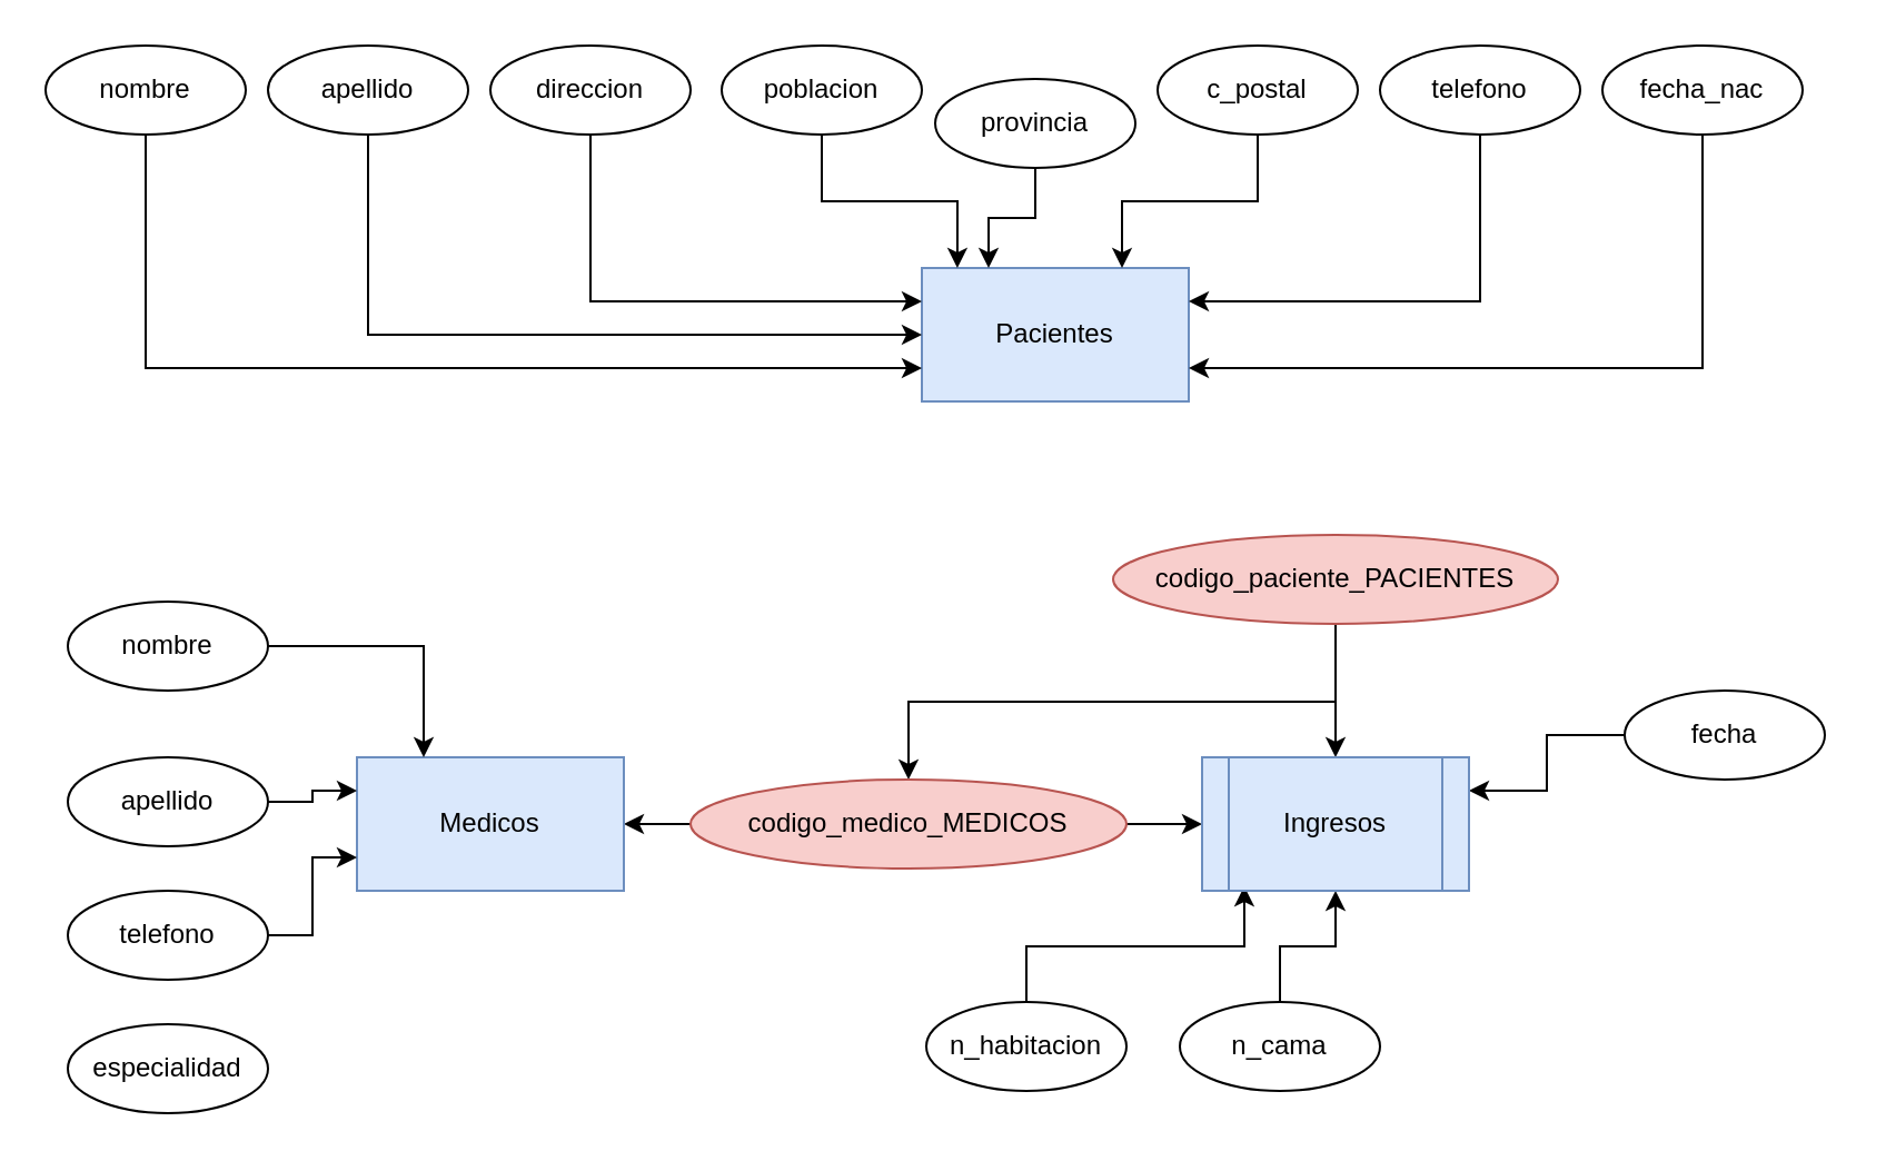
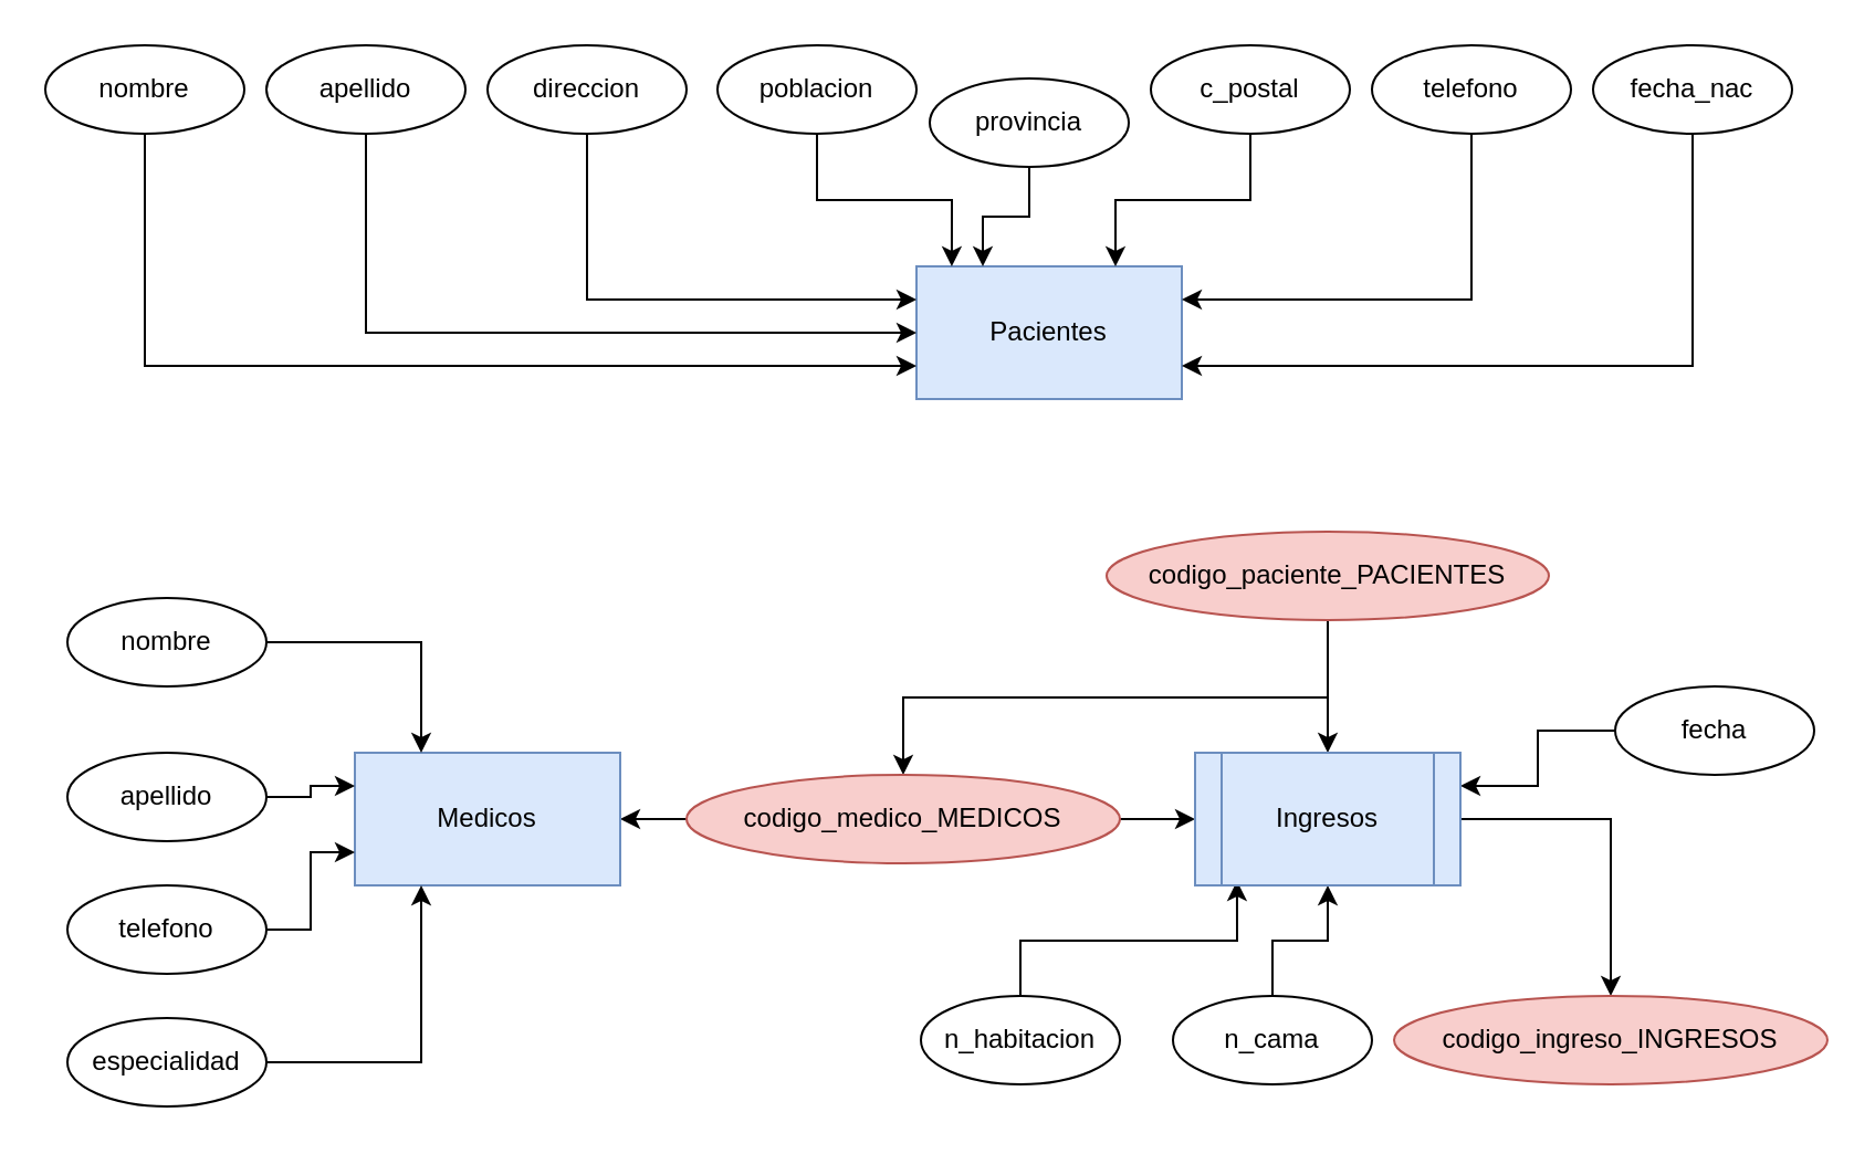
  <mxCell id="0" />
  <mxCell id="1" parent="0" />
  <mxCell id="2" style="edgeStyle=orthogonalEdgeStyle;rounded=0;orthogonalLoop=1;jettySize=auto;html=1;" edge="1" parent="1" source="4" target="25"><mxGeometry relative="1" as="geometry" /></mxCell>
  <mxCell id="3" style="edgeStyle=orthogonalEdgeStyle;rounded=0;orthogonalLoop=1;jettySize=auto;html=1;" edge="1" parent="1" source="4"><mxGeometry relative="1" as="geometry"><mxPoint x="600" y="340" as="targetPoint" /></mxGeometry></mxCell>
  <mxCell id="4" value="codigo_paciente_PACIENTES&lt;br&gt;" style="ellipse;whiteSpace=wrap;html=1;fillColor=#f8cecc;strokeColor=#b85450;" vertex="1" parent="1"><mxGeometry x="500" y="240" width="200" height="40" as="geometry" /></mxCell>
  <mxCell id="5" value="" style="group" vertex="1" connectable="0" parent="1"><mxGeometry x="20" y="20" width="790" height="160" as="geometry" /></mxCell>
  <mxCell id="6" value="Pacientes" style="rounded=0;whiteSpace=wrap;html=1;fillColor=#dae8fc;strokeColor=#6c8ebf;" vertex="1" parent="5"><mxGeometry x="394" y="100" width="120" height="60" as="geometry" /></mxCell>
  <mxCell id="7" style="edgeStyle=orthogonalEdgeStyle;rounded=0;orthogonalLoop=1;jettySize=auto;html=1;entryX=0;entryY=0.75;entryDx=0;entryDy=0;exitX=0.5;exitY=1;exitDx=0;exitDy=0;" edge="1" parent="5" source="8" target="6"><mxGeometry relative="1" as="geometry" /></mxCell>
  <mxCell id="8" value="nombre" style="ellipse;whiteSpace=wrap;html=1;" vertex="1" parent="5"><mxGeometry width="90" height="40" as="geometry" /></mxCell>
  <mxCell id="9" value="apellido" style="ellipse;whiteSpace=wrap;html=1;" vertex="1" parent="5"><mxGeometry x="100" width="90" height="40" as="geometry" /></mxCell>
  <mxCell id="10" value="direccion" style="ellipse;whiteSpace=wrap;html=1;" vertex="1" parent="5"><mxGeometry x="200" width="90" height="40" as="geometry" /></mxCell>
  <mxCell id="11" value="poblacion" style="ellipse;whiteSpace=wrap;html=1;" vertex="1" parent="5"><mxGeometry x="304" width="90" height="40" as="geometry" /></mxCell>
  <mxCell id="12" style="edgeStyle=orthogonalEdgeStyle;rounded=0;orthogonalLoop=1;jettySize=auto;html=1;entryX=0.25;entryY=0;entryDx=0;entryDy=0;" edge="1" parent="5" source="13" target="6"><mxGeometry relative="1" as="geometry" /></mxCell>
  <mxCell id="13" value="provincia" style="ellipse;whiteSpace=wrap;html=1;" vertex="1" parent="5"><mxGeometry x="400" y="15" width="90" height="40" as="geometry" /></mxCell>
  <mxCell id="14" style="edgeStyle=orthogonalEdgeStyle;rounded=0;orthogonalLoop=1;jettySize=auto;html=1;entryX=0.75;entryY=0;entryDx=0;entryDy=0;exitX=0.5;exitY=1;exitDx=0;exitDy=0;" edge="1" parent="5" source="15" target="6"><mxGeometry relative="1" as="geometry" /></mxCell>
  <mxCell id="15" value="c_postal" style="ellipse;whiteSpace=wrap;html=1;" vertex="1" parent="5"><mxGeometry x="500" width="90" height="40" as="geometry" /></mxCell>
  <mxCell id="16" style="edgeStyle=orthogonalEdgeStyle;rounded=0;orthogonalLoop=1;jettySize=auto;html=1;entryX=1;entryY=0.25;entryDx=0;entryDy=0;exitX=0.5;exitY=1;exitDx=0;exitDy=0;" edge="1" parent="5" source="17" target="6"><mxGeometry relative="1" as="geometry" /></mxCell>
  <mxCell id="17" value="telefono" style="ellipse;whiteSpace=wrap;html=1;" vertex="1" parent="5"><mxGeometry x="600" width="90" height="40" as="geometry" /></mxCell>
  <mxCell id="18" style="edgeStyle=orthogonalEdgeStyle;rounded=0;orthogonalLoop=1;jettySize=auto;html=1;entryX=1;entryY=0.75;entryDx=0;entryDy=0;exitX=0.5;exitY=1;exitDx=0;exitDy=0;" edge="1" parent="5" source="19" target="6"><mxGeometry relative="1" as="geometry" /></mxCell>
  <mxCell id="19" value="fecha_nac" style="ellipse;whiteSpace=wrap;html=1;" vertex="1" parent="5"><mxGeometry x="700" width="90" height="40" as="geometry" /></mxCell>
  <mxCell id="20" style="edgeStyle=orthogonalEdgeStyle;rounded=0;orthogonalLoop=1;jettySize=auto;html=1;entryX=0;entryY=0.5;entryDx=0;entryDy=0;exitX=0.5;exitY=1;exitDx=0;exitDy=0;" edge="1" parent="5" source="9" target="6"><mxGeometry relative="1" as="geometry" /></mxCell>
  <mxCell id="21" style="edgeStyle=orthogonalEdgeStyle;rounded=0;orthogonalLoop=1;jettySize=auto;html=1;entryX=0;entryY=0.25;entryDx=0;entryDy=0;exitX=0.5;exitY=1;exitDx=0;exitDy=0;" edge="1" parent="5" source="10" target="6"><mxGeometry relative="1" as="geometry" /></mxCell>
  <mxCell id="22" style="edgeStyle=orthogonalEdgeStyle;rounded=0;orthogonalLoop=1;jettySize=auto;html=1;entryX=0.133;entryY=0;entryDx=0;entryDy=0;entryPerimeter=0;" edge="1" parent="5" source="11" target="6"><mxGeometry relative="1" as="geometry" /></mxCell>
  <mxCell id="23" style="edgeStyle=orthogonalEdgeStyle;rounded=0;orthogonalLoop=1;jettySize=auto;html=1;entryX=1;entryY=0.5;entryDx=0;entryDy=0;" edge="1" parent="1" source="25" target="27"><mxGeometry relative="1" as="geometry" /></mxCell>
  <mxCell id="24" style="edgeStyle=orthogonalEdgeStyle;rounded=0;orthogonalLoop=1;jettySize=auto;html=1;entryX=0;entryY=0.5;entryDx=0;entryDy=0;" edge="1" parent="1" source="25"><mxGeometry relative="1" as="geometry"><mxPoint x="540" y="370" as="targetPoint" /></mxGeometry></mxCell>
  <mxCell id="25" value="codigo_medico_MEDICOS" style="ellipse;whiteSpace=wrap;html=1;fillColor=#f8cecc;strokeColor=#b85450;" vertex="1" parent="1"><mxGeometry x="310" y="350" width="196" height="40" as="geometry" /></mxCell>
  <mxCell id="26" value="" style="group" vertex="1" connectable="0" parent="1"><mxGeometry x="30" y="270" width="250" height="230" as="geometry" /></mxCell>
  <mxCell id="27" value="Medicos" style="rounded=0;whiteSpace=wrap;html=1;fillColor=#dae8fc;strokeColor=#6c8ebf;" vertex="1" parent="26"><mxGeometry x="130" y="70" width="120" height="60" as="geometry" /></mxCell>
  <mxCell id="28" style="edgeStyle=orthogonalEdgeStyle;rounded=0;orthogonalLoop=1;jettySize=auto;html=1;entryX=0.25;entryY=0;entryDx=0;entryDy=0;" edge="1" parent="26" source="29" target="27"><mxGeometry relative="1" as="geometry" /></mxCell>
  <mxCell id="29" value="nombre" style="ellipse;whiteSpace=wrap;html=1;" vertex="1" parent="26"><mxGeometry width="90" height="40" as="geometry" /></mxCell>
  <mxCell id="30" style="edgeStyle=orthogonalEdgeStyle;rounded=0;orthogonalLoop=1;jettySize=auto;html=1;entryX=0;entryY=0.25;entryDx=0;entryDy=0;" edge="1" parent="26" source="31" target="27"><mxGeometry relative="1" as="geometry" /></mxCell>
  <mxCell id="31" value="apellido" style="ellipse;whiteSpace=wrap;html=1;" vertex="1" parent="26"><mxGeometry y="70" width="90" height="40" as="geometry" /></mxCell>
  <mxCell id="32" style="edgeStyle=orthogonalEdgeStyle;rounded=0;orthogonalLoop=1;jettySize=auto;html=1;entryX=0;entryY=0.75;entryDx=0;entryDy=0;" edge="1" parent="26" source="33" target="27"><mxGeometry relative="1" as="geometry" /></mxCell>
  <mxCell id="33" value="telefono" style="ellipse;whiteSpace=wrap;html=1;" vertex="1" parent="26"><mxGeometry y="130" width="90" height="40" as="geometry" /></mxCell>
+ <mxCell id="34" style="edgeStyle=orthogonalEdgeStyle;rounded=0;orthogonalLoop=1;jettySize=auto;html=1;entryX=0.25;entryY=1;entryDx=0;entryDy=0;" edge="1" parent="26" source="35" target="27"><mxGeometry relative="1" as="geometry" /></mxCell>
  <mxCell id="35" value="especialidad" style="ellipse;whiteSpace=wrap;html=1;" vertex="1" parent="26"><mxGeometry y="190" width="90" height="40" as="geometry" /></mxCell>
+ <mxCell id="36" style="edgeStyle=orthogonalEdgeStyle;rounded=0;orthogonalLoop=1;jettySize=auto;html=1;entryX=0.5;entryY=0;entryDx=0;entryDy=0;exitX=1;exitY=0.5;exitDx=0;exitDy=0;" edge="1" parent="1" source="44" target="37"><mxGeometry relative="1" as="geometry"><mxPoint x="660" y="370" as="sourcePoint" /></mxGeometry></mxCell>
+ <mxCell id="37" value="codigo_ingreso_INGRESOS" style="ellipse;whiteSpace=wrap;html=1;fillColor=#f8cecc;strokeColor=#b85450;" vertex="1" parent="1"><mxGeometry x="630" y="450" width="196" height="40" as="geometry" /></mxCell>
  <mxCell id="38" style="edgeStyle=orthogonalEdgeStyle;rounded=0;orthogonalLoop=1;jettySize=auto;html=1;entryX=0.158;entryY=0.967;entryDx=0;entryDy=0;exitX=0.5;exitY=0;exitDx=0;exitDy=0;entryPerimeter=0;" edge="1" parent="1" source="39" target="44"><mxGeometry relative="1" as="geometry"><mxPoint x="552" y="400" as="targetPoint" /></mxGeometry></mxCell>
  <mxCell id="39" value="n_habitacion" style="ellipse;whiteSpace=wrap;html=1;" vertex="1" parent="1"><mxGeometry x="416" y="450" width="90" height="40" as="geometry" /></mxCell>
  <mxCell id="40" style="edgeStyle=orthogonalEdgeStyle;rounded=0;orthogonalLoop=1;jettySize=auto;html=1;entryX=0.5;entryY=1;entryDx=0;entryDy=0;" edge="1" parent="1" source="41" target="44"><mxGeometry relative="1" as="geometry"><mxPoint x="630" y="400" as="targetPoint" /></mxGeometry></mxCell>
  <mxCell id="41" value="n_cama" style="ellipse;whiteSpace=wrap;html=1;" vertex="1" parent="1"><mxGeometry x="530" y="450" width="90" height="40" as="geometry" /></mxCell>
  <mxCell id="42" style="edgeStyle=orthogonalEdgeStyle;rounded=0;orthogonalLoop=1;jettySize=auto;html=1;entryX=1;entryY=0.25;entryDx=0;entryDy=0;" edge="1" parent="1" source="43" target="44"><mxGeometry relative="1" as="geometry"><mxPoint x="660" y="355" as="targetPoint" /></mxGeometry></mxCell>
  <mxCell id="43" value="fecha" style="ellipse;whiteSpace=wrap;html=1;" vertex="1" parent="1"><mxGeometry x="730" y="310" width="90" height="40" as="geometry" /></mxCell>
  <mxCell id="44" value="Ingresos" style="shape=process;whiteSpace=wrap;html=1;backgroundOutline=1;fillColor=#dae8fc;strokeColor=#6c8ebf;" vertex="1" parent="1"><mxGeometry x="540" y="340" width="120" height="60" as="geometry" /></mxCell>
